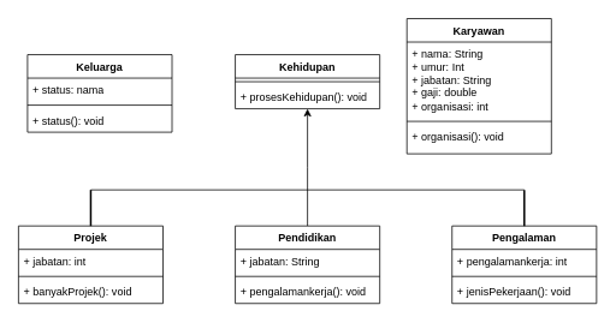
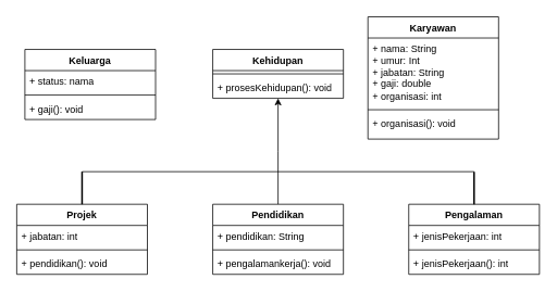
  <mxCell id="0" />
  <mxCell id="1" parent="0" />
  <mxCell id="2" value="Kehidupan" style="swimlane;fontStyle=1;align=center;verticalAlign=top;childLayout=stackLayout;horizontal=1;startSize=26;horizontalStack=0;resizeParent=1;resizeParentMax=0;resizeLast=0;collapsible=1;marginBottom=0;whiteSpace=wrap;html=1;" vertex="1" parent="1"><mxGeometry x="260" y="60" width="160" height="60" as="geometry" /></mxCell>
  <mxCell id="3" value="" style="line;strokeWidth=1;fillColor=none;align=left;verticalAlign=middle;spacingTop=-1;spacingLeft=3;spacingRight=3;rotatable=0;labelPosition=right;points=[];portConstraint=eastwest;strokeColor=inherit;" vertex="1" parent="2"><mxGeometry y="26" width="160" height="8" as="geometry" /></mxCell>
  <mxCell id="4" value="+ prosesKehidupan(): void" style="text;strokeColor=none;fillColor=none;align=left;verticalAlign=top;spacingLeft=4;spacingRight=4;overflow=hidden;rotatable=0;points=[[0,0.5],[1,0.5]];portConstraint=eastwest;whiteSpace=wrap;html=1;" vertex="1" parent="2"><mxGeometry y="34" width="160" height="26" as="geometry" /></mxCell>
  <mxCell id="5" style="edgeStyle=orthogonalEdgeStyle;rounded=0;orthogonalLoop=1;jettySize=auto;html=1;" edge="1" parent="1" source="6"><mxGeometry relative="1" as="geometry"><mxPoint x="340" y="120" as="targetPoint" /></mxGeometry></mxCell>
  <mxCell id="6" value="Pendidikan" style="swimlane;fontStyle=1;align=center;verticalAlign=top;childLayout=stackLayout;horizontal=1;startSize=26;horizontalStack=0;resizeParent=1;resizeParentMax=0;resizeLast=0;collapsible=1;marginBottom=0;whiteSpace=wrap;html=1;" vertex="1" parent="1"><mxGeometry x="260" y="250" width="160" height="86" as="geometry" /></mxCell>
- <mxCell id="7" value="+ jabatan: String" style="text;strokeColor=none;fillColor=none;align=left;verticalAlign=top;spacingLeft=4;spacingRight=4;overflow=hidden;rotatable=0;points=[[0,0.5],[1,0.5]];portConstraint=eastwest;whiteSpace=wrap;html=1;" vertex="1" parent="6"><mxGeometry y="26" width="160" height="26" as="geometry" /></mxCell>
+ <mxCell id="7" value="+ pendidikan: String" style="text;strokeColor=none;fillColor=none;align=left;verticalAlign=top;spacingLeft=4;spacingRight=4;overflow=hidden;rotatable=0;points=[[0,0.5],[1,0.5]];portConstraint=eastwest;whiteSpace=wrap;html=1;" vertex="1" parent="6"><mxGeometry y="26" width="160" height="26" as="geometry" /></mxCell>
  <mxCell id="8" value="" style="line;strokeWidth=1;fillColor=none;align=left;verticalAlign=middle;spacingTop=-1;spacingLeft=3;spacingRight=3;rotatable=0;labelPosition=right;points=[];portConstraint=eastwest;strokeColor=inherit;" vertex="1" parent="6"><mxGeometry y="52" width="160" height="8" as="geometry" /></mxCell>
  <mxCell id="9" value="+ pengalamankerja(): void" style="text;strokeColor=none;fillColor=none;align=left;verticalAlign=top;spacingLeft=4;spacingRight=4;overflow=hidden;rotatable=0;points=[[0,0.5],[1,0.5]];portConstraint=eastwest;whiteSpace=wrap;html=1;" vertex="1" parent="6"><mxGeometry y="60" width="160" height="26" as="geometry" /></mxCell>
  <mxCell id="10" value="Keluarga" style="swimlane;fontStyle=1;align=center;verticalAlign=top;childLayout=stackLayout;horizontal=1;startSize=26;horizontalStack=0;resizeParent=1;resizeParentMax=0;resizeLast=0;collapsible=1;marginBottom=0;whiteSpace=wrap;html=1;" vertex="1" parent="1"><mxGeometry x="30" y="60" width="160" height="86" as="geometry" /></mxCell>
  <mxCell id="11" value="+ status: nama" style="text;strokeColor=none;fillColor=none;align=left;verticalAlign=top;spacingLeft=4;spacingRight=4;overflow=hidden;rotatable=0;points=[[0,0.5],[1,0.5]];portConstraint=eastwest;whiteSpace=wrap;html=1;" vertex="1" parent="10"><mxGeometry y="26" width="160" height="26" as="geometry" /></mxCell>
  <mxCell id="12" value="" style="line;strokeWidth=1;fillColor=none;align=left;verticalAlign=middle;spacingTop=-1;spacingLeft=3;spacingRight=3;rotatable=0;labelPosition=right;points=[];portConstraint=eastwest;strokeColor=inherit;" vertex="1" parent="10"><mxGeometry y="52" width="160" height="8" as="geometry" /></mxCell>
- <mxCell id="13" value="+ status(): void" style="text;strokeColor=none;fillColor=none;align=left;verticalAlign=top;spacingLeft=4;spacingRight=4;overflow=hidden;rotatable=0;points=[[0,0.5],[1,0.5]];portConstraint=eastwest;whiteSpace=wrap;html=1;" vertex="1" parent="10"><mxGeometry y="60" width="160" height="26" as="geometry" /></mxCell>
+ <mxCell id="13" value="+ gaji(): void" style="text;strokeColor=none;fillColor=none;align=left;verticalAlign=top;spacingLeft=4;spacingRight=4;overflow=hidden;rotatable=0;points=[[0,0.5],[1,0.5]];portConstraint=eastwest;whiteSpace=wrap;html=1;" vertex="1" parent="10"><mxGeometry y="60" width="160" height="26" as="geometry" /></mxCell>
  <mxCell id="14" value="Projek" style="swimlane;fontStyle=1;align=center;verticalAlign=top;childLayout=stackLayout;horizontal=1;startSize=26;horizontalStack=0;resizeParent=1;resizeParentMax=0;resizeLast=0;collapsible=1;marginBottom=0;whiteSpace=wrap;html=1;" vertex="1" parent="1"><mxGeometry x="20" y="250" width="160" height="86" as="geometry" /></mxCell>
  <mxCell id="15" value="+ jabatan: int" style="text;strokeColor=none;fillColor=none;align=left;verticalAlign=top;spacingLeft=4;spacingRight=4;overflow=hidden;rotatable=0;points=[[0,0.5],[1,0.5]];portConstraint=eastwest;whiteSpace=wrap;html=1;" vertex="1" parent="14"><mxGeometry y="26" width="160" height="26" as="geometry" /></mxCell>
  <mxCell id="16" value="" style="line;strokeWidth=1;fillColor=none;align=left;verticalAlign=middle;spacingTop=-1;spacingLeft=3;spacingRight=3;rotatable=0;labelPosition=right;points=[];portConstraint=eastwest;strokeColor=inherit;" vertex="1" parent="14"><mxGeometry y="52" width="160" height="8" as="geometry" /></mxCell>
- <mxCell id="17" value="+ banyakProjek(): void" style="text;strokeColor=none;fillColor=none;align=left;verticalAlign=top;spacingLeft=4;spacingRight=4;overflow=hidden;rotatable=0;points=[[0,0.5],[1,0.5]];portConstraint=eastwest;whiteSpace=wrap;html=1;" vertex="1" parent="14"><mxGeometry y="60" width="160" height="26" as="geometry" /></mxCell>
+ <mxCell id="17" value="+ pendidikan(): void" style="text;strokeColor=none;fillColor=none;align=left;verticalAlign=top;spacingLeft=4;spacingRight=4;overflow=hidden;rotatable=0;points=[[0,0.5],[1,0.5]];portConstraint=eastwest;whiteSpace=wrap;html=1;" vertex="1" parent="14"><mxGeometry y="60" width="160" height="26" as="geometry" /></mxCell>
  <mxCell id="18" value="Pengalaman" style="swimlane;fontStyle=1;align=center;verticalAlign=top;childLayout=stackLayout;horizontal=1;startSize=26;horizontalStack=0;resizeParent=1;resizeParentMax=0;resizeLast=0;collapsible=1;marginBottom=0;whiteSpace=wrap;html=1;" vertex="1" parent="1"><mxGeometry x="500" y="250" width="160" height="86" as="geometry" /></mxCell>
- <mxCell id="19" value="+ pengalamankerja: int" style="text;strokeColor=none;fillColor=none;align=left;verticalAlign=top;spacingLeft=4;spacingRight=4;overflow=hidden;rotatable=0;points=[[0,0.5],[1,0.5]];portConstraint=eastwest;whiteSpace=wrap;html=1;" vertex="1" parent="18"><mxGeometry y="26" width="160" height="26" as="geometry" /></mxCell>
+ <mxCell id="19" value="+ jenisPekerjaan: int" style="text;strokeColor=none;fillColor=none;align=left;verticalAlign=top;spacingLeft=4;spacingRight=4;overflow=hidden;rotatable=0;points=[[0,0.5],[1,0.5]];portConstraint=eastwest;whiteSpace=wrap;html=1;" vertex="1" parent="18"><mxGeometry y="26" width="160" height="26" as="geometry" /></mxCell>
  <mxCell id="20" value="" style="line;strokeWidth=1;fillColor=none;align=left;verticalAlign=middle;spacingTop=-1;spacingLeft=3;spacingRight=3;rotatable=0;labelPosition=right;points=[];portConstraint=eastwest;strokeColor=inherit;" vertex="1" parent="18"><mxGeometry y="52" width="160" height="8" as="geometry" /></mxCell>
- <mxCell id="21" value="+ jenisPekerjaan(): void" style="text;strokeColor=none;fillColor=none;align=left;verticalAlign=top;spacingLeft=4;spacingRight=4;overflow=hidden;rotatable=0;points=[[0,0.5],[1,0.5]];portConstraint=eastwest;whiteSpace=wrap;html=1;" vertex="1" parent="18"><mxGeometry y="60" width="160" height="26" as="geometry" /></mxCell>
+ <mxCell id="21" value="+ jenisPekerjaan(): int" style="text;strokeColor=none;fillColor=none;align=left;verticalAlign=top;spacingLeft=4;spacingRight=4;overflow=hidden;rotatable=0;points=[[0,0.5],[1,0.5]];portConstraint=eastwest;whiteSpace=wrap;html=1;" vertex="1" parent="18"><mxGeometry y="60" width="160" height="26" as="geometry" /></mxCell>
  <mxCell id="22" value="Karyawan" style="swimlane;fontStyle=1;align=center;verticalAlign=top;childLayout=stackLayout;horizontal=1;startSize=26;horizontalStack=0;resizeParent=1;resizeParentMax=0;resizeLast=0;collapsible=1;marginBottom=0;whiteSpace=wrap;html=1;" vertex="1" parent="1"><mxGeometry x="450" y="20" width="160" height="150" as="geometry" /></mxCell>
  <mxCell id="23" value="+ nama: String&lt;div&gt;+ umur: Int&lt;br&gt;&lt;/div&gt;&lt;div&gt;+ jabatan: String&lt;br&gt;&lt;/div&gt;&lt;div&gt;+ gaji: double&lt;br&gt;&lt;/div&gt;&lt;div&gt;+ organisasi: int&lt;br&gt;&lt;/div&gt;" style="text;strokeColor=none;fillColor=none;align=left;verticalAlign=top;spacingLeft=4;spacingRight=4;overflow=hidden;rotatable=0;points=[[0,0.5],[1,0.5]];portConstraint=eastwest;whiteSpace=wrap;html=1;" vertex="1" parent="22"><mxGeometry y="26" width="160" height="84" as="geometry" /></mxCell>
  <mxCell id="24" value="" style="line;strokeWidth=1;fillColor=none;align=left;verticalAlign=middle;spacingTop=-1;spacingLeft=3;spacingRight=3;rotatable=0;labelPosition=right;points=[];portConstraint=eastwest;strokeColor=inherit;" vertex="1" parent="22"><mxGeometry y="110" width="160" height="8" as="geometry" /></mxCell>
  <mxCell id="25" value="+ organisasi(): void" style="text;strokeColor=none;fillColor=none;align=left;verticalAlign=top;spacingLeft=4;spacingRight=4;overflow=hidden;rotatable=0;points=[[0,0.5],[1,0.5]];portConstraint=eastwest;whiteSpace=wrap;html=1;" vertex="1" parent="22"><mxGeometry y="118" width="160" height="32" as="geometry" /></mxCell>
  <mxCell id="26" value="" style="line;strokeWidth=1;fillColor=none;align=left;verticalAlign=middle;spacingTop=-1;spacingLeft=3;spacingRight=3;rotatable=0;labelPosition=right;points=[];portConstraint=eastwest;strokeColor=inherit;" vertex="1" parent="1"><mxGeometry x="100" y="200" width="480" height="20" as="geometry" /></mxCell>
  <mxCell id="27" value="" style="line;strokeWidth=2;direction=south;html=1;" vertex="1" parent="1"><mxGeometry x="95" y="210" width="10" height="40" as="geometry" /></mxCell>
  <mxCell id="28" value="" style="line;strokeWidth=2;direction=south;html=1;" vertex="1" parent="1"><mxGeometry x="575" y="210" width="10" height="40" as="geometry" /></mxCell>
